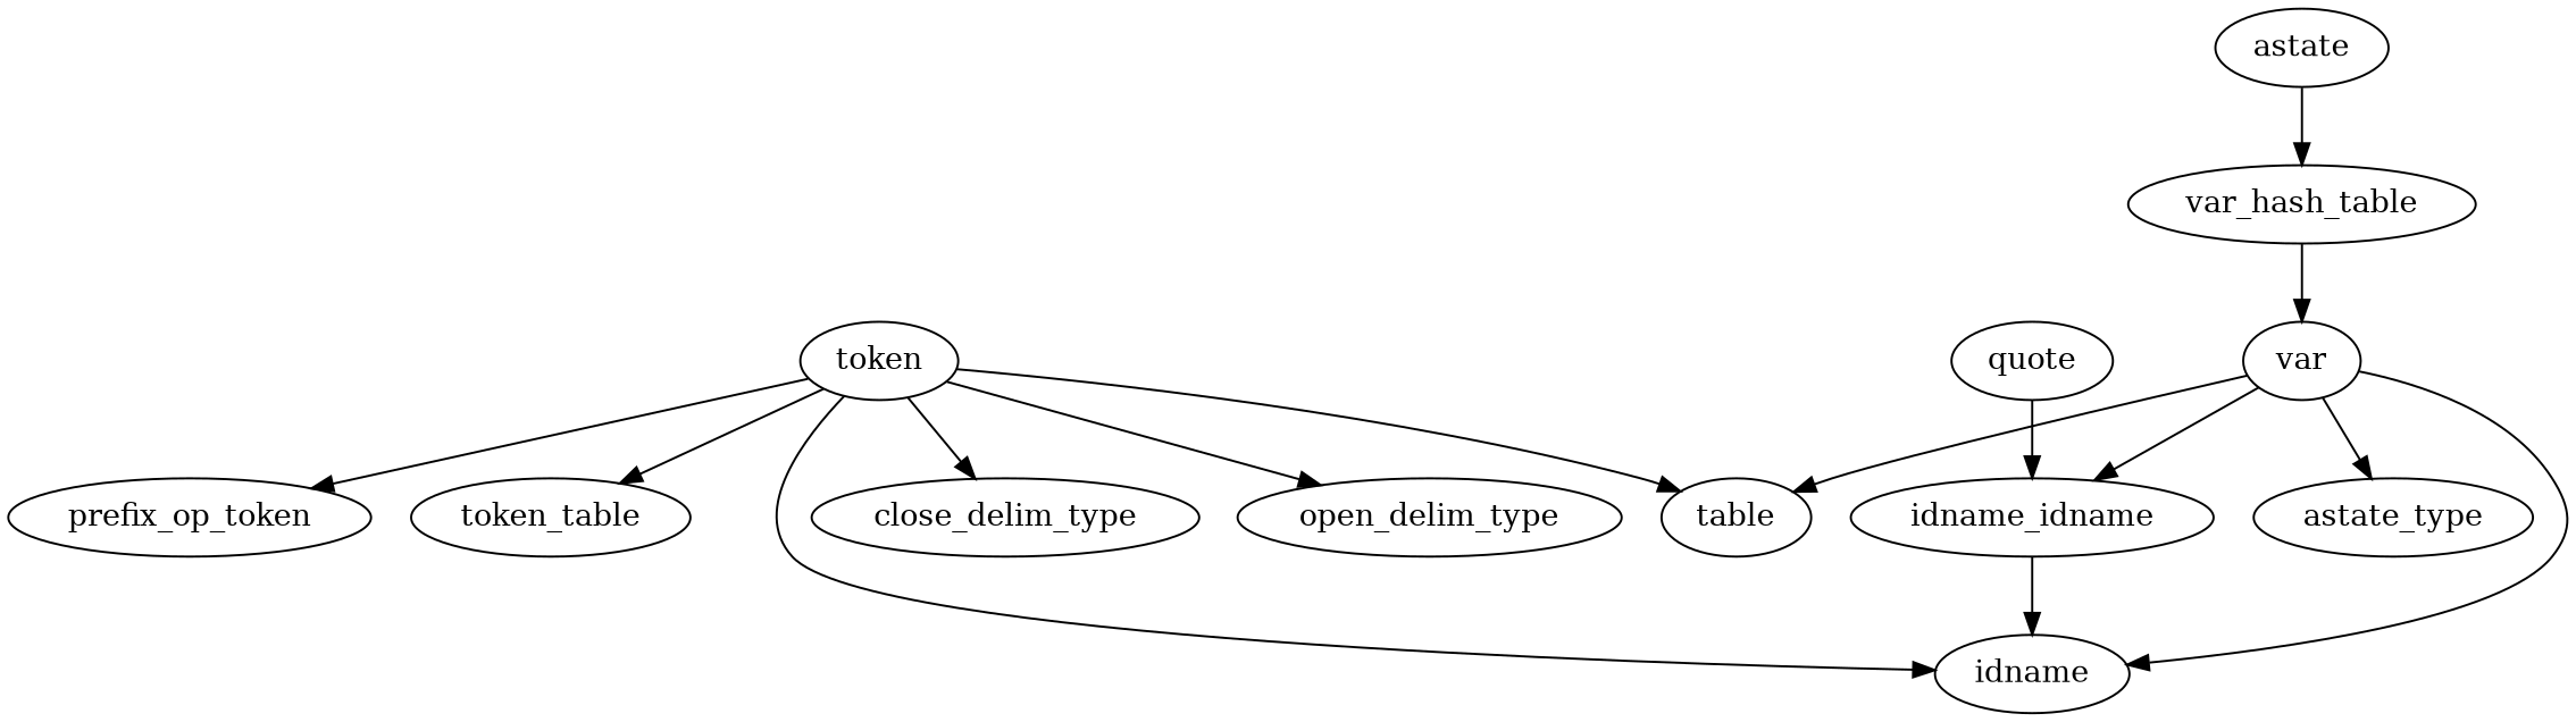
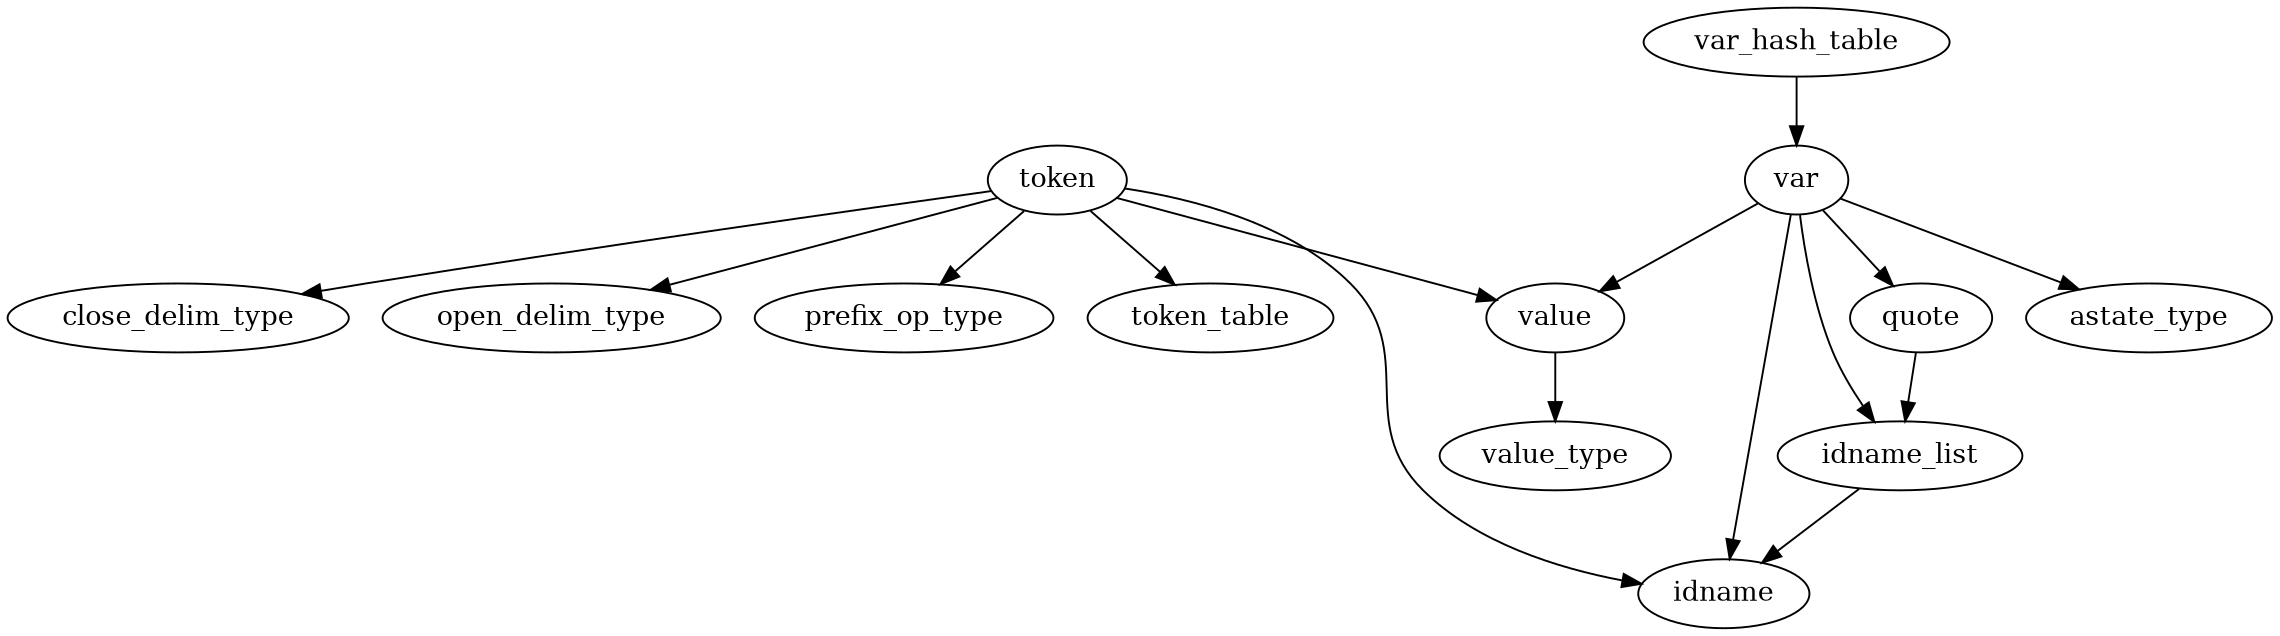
  digraph {
    token
    close_delim_type
    open_delim_type
-   prefix_op_type [label=prefix_op_token]
+   prefix_op_type
    n5 [label=token_table]
    idname
-   value [label=table]
-   idname_list [label=idname_idname]
+   value
+   value_type
+   idname_list
    quote
    var
    n12 [label=astate_type]
    var_hash_table
-   astate
    token -> close_delim_type
    token -> open_delim_type
    token -> prefix_op_type
    token -> n5
    token -> idname
    token -> value
+   value -> value_type
    idname_list -> idname
    quote -> idname_list
    var -> idname
    var -> value
    var -> idname_list
+   var -> quote
    var -> n12
    var_hash_table -> var
-   astate -> var_hash_table
  }
